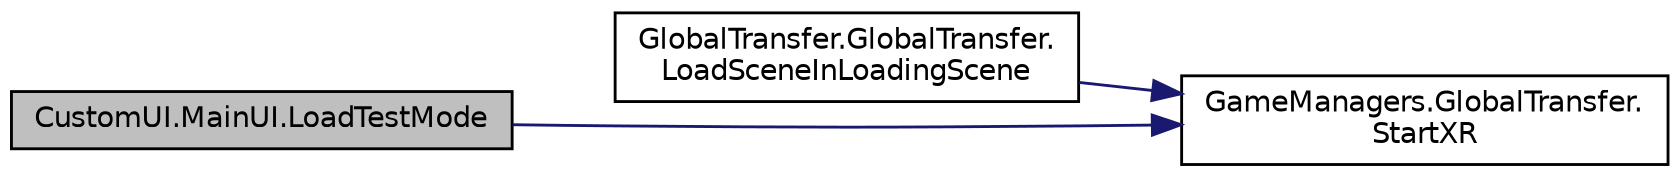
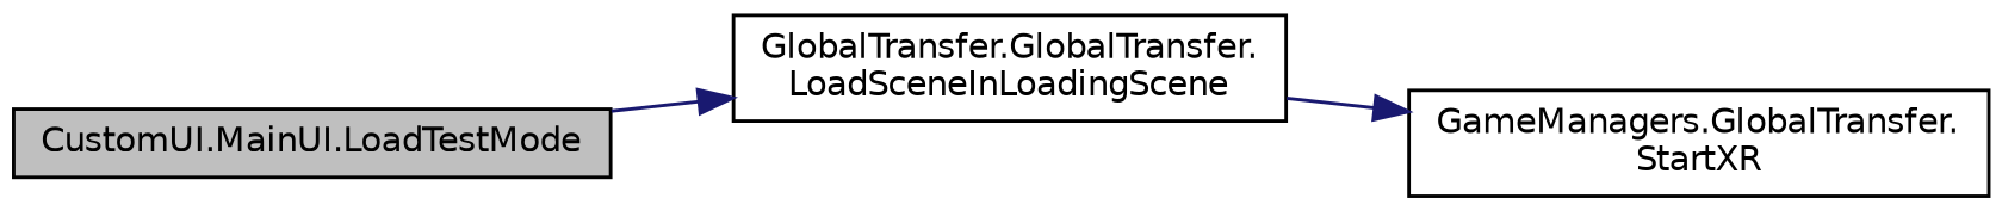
  digraph {
    fontname="DejaVu Sans"
    rankdir=LR
    node [color=black fillcolor=white fontname="DejaVu Sans" fontsize=10 shape=record style=filled]
    edge [color=midnightblue fontname="DejaVu Sans" fontsize=10 labelfontname=Helvetica labelfontsize=10 style=solid]
    n1 [fillcolor=grey75 fontcolor=black height=0.2 label="CustomUI.MainUI.LoadTestMode" width=0.4]
    n2 [height=0.2 label="GlobalTransfer.GlobalTransfer.\lLoadSceneInLoadingScene" width=0.4]
    n3 [height=0.2 label="GameManagers.GlobalTransfer.\lStartXR" width=0.4]
-   n1 -> n3
+   n1 -> n2
    n2 -> n3
  }
